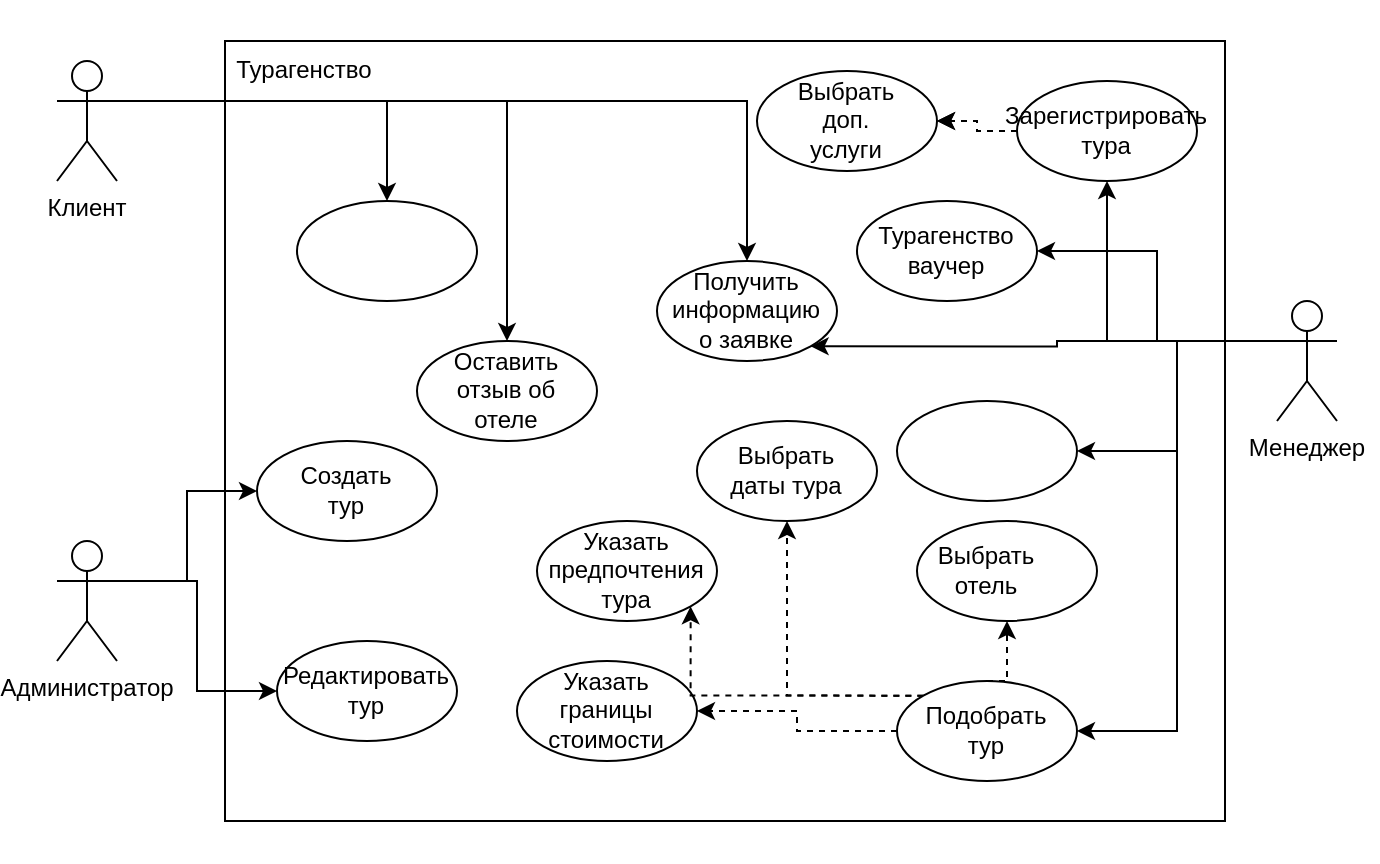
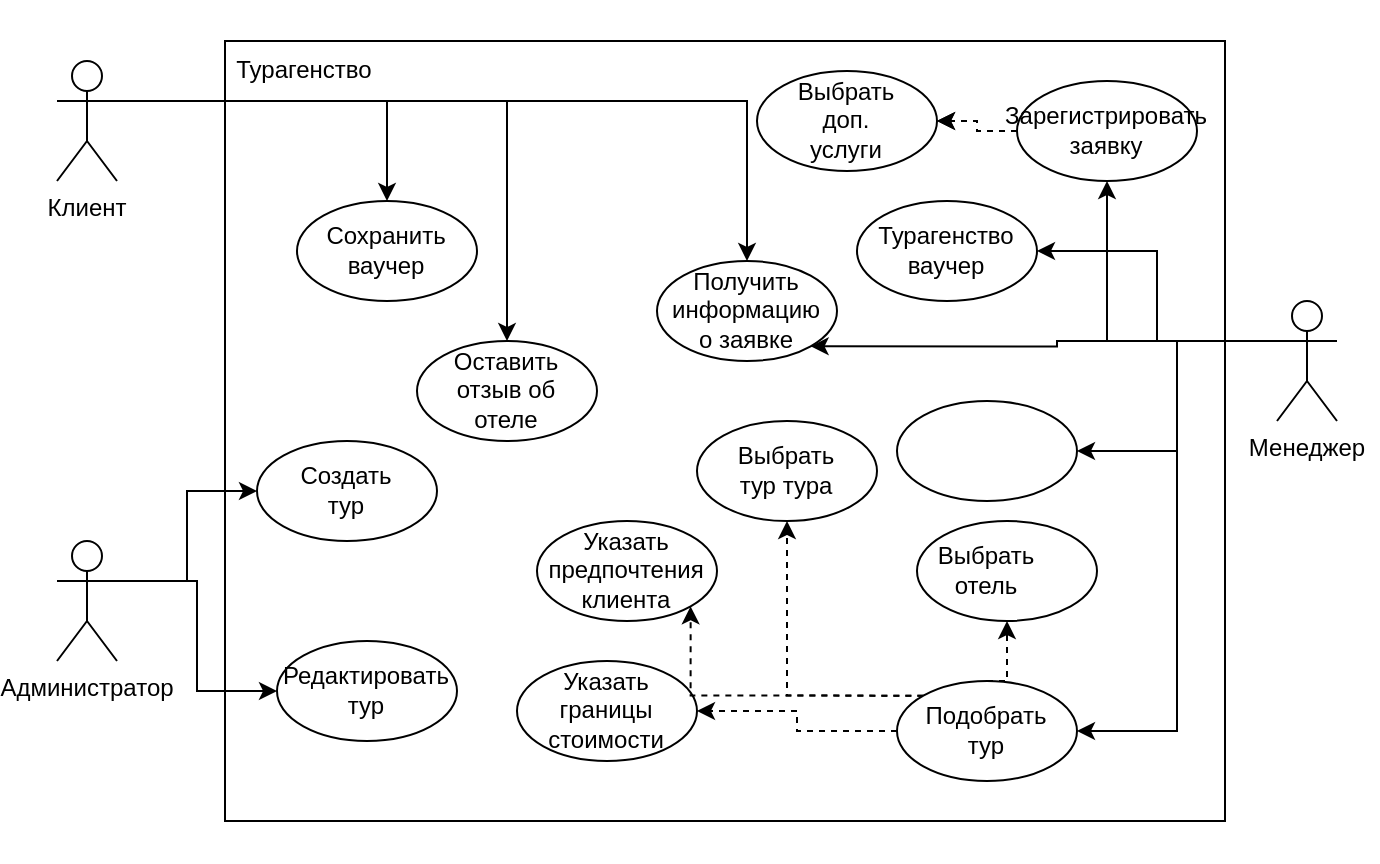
  <mxCell id="0" />
  <mxCell id="1" parent="0" />
  <mxCell id="2" style="edgeStyle=orthogonalEdgeStyle;rounded=0;orthogonalLoop=1;jettySize=auto;html=1;exitX=1;exitY=0.333;exitDx=0;exitDy=0;exitPerimeter=0;entryX=0;entryY=0.5;entryDx=0;entryDy=0;" edge="1" parent="1" source="4" target="27"><mxGeometry relative="1" as="geometry" /></mxCell>
  <mxCell id="3" style="edgeStyle=orthogonalEdgeStyle;rounded=0;orthogonalLoop=1;jettySize=auto;html=1;exitX=1;exitY=0.333;exitDx=0;exitDy=0;exitPerimeter=0;" edge="1" parent="1" source="4" target="25"><mxGeometry relative="1" as="geometry" /></mxCell>
  <mxCell id="4" value="Администратор" style="shape=umlActor;verticalLabelPosition=bottom;verticalAlign=top;html=1;" vertex="1" parent="1"><mxGeometry x="20" y="270" width="30" height="60" as="geometry" /></mxCell>
  <mxCell id="5" style="edgeStyle=orthogonalEdgeStyle;rounded=0;orthogonalLoop=1;jettySize=auto;html=1;exitX=0;exitY=0.333;exitDx=0;exitDy=0;exitPerimeter=0;entryX=1;entryY=1;entryDx=0;entryDy=0;" edge="1" parent="1" source="10" target="20"><mxGeometry relative="1" as="geometry" /></mxCell>
  <mxCell id="6" style="edgeStyle=orthogonalEdgeStyle;rounded=0;orthogonalLoop=1;jettySize=auto;html=1;exitX=0;exitY=0.333;exitDx=0;exitDy=0;exitPerimeter=0;" edge="1" parent="1" source="10" target="18"><mxGeometry relative="1" as="geometry" /></mxCell>
  <mxCell id="7" style="edgeStyle=orthogonalEdgeStyle;rounded=0;orthogonalLoop=1;jettySize=auto;html=1;exitX=0;exitY=0.333;exitDx=0;exitDy=0;exitPerimeter=0;entryX=0.5;entryY=1;entryDx=0;entryDy=0;" edge="1" parent="1" source="10" target="23"><mxGeometry relative="1" as="geometry" /></mxCell>
  <mxCell id="8" style="edgeStyle=orthogonalEdgeStyle;rounded=0;orthogonalLoop=1;jettySize=auto;html=1;exitX=0;exitY=0.333;exitDx=0;exitDy=0;exitPerimeter=0;entryX=1;entryY=0.5;entryDx=0;entryDy=0;" edge="1" parent="1" source="10" target="28"><mxGeometry relative="1" as="geometry" /></mxCell>
  <mxCell id="9" style="edgeStyle=orthogonalEdgeStyle;rounded=0;orthogonalLoop=1;jettySize=auto;html=1;exitX=0;exitY=0.333;exitDx=0;exitDy=0;exitPerimeter=0;entryX=1;entryY=0.5;entryDx=0;entryDy=0;" edge="1" parent="1" source="10" target="36"><mxGeometry relative="1" as="geometry" /></mxCell>
  <mxCell id="10" value="Менеджер" style="shape=umlActor;verticalLabelPosition=bottom;verticalAlign=top;html=1;" vertex="1" parent="1"><mxGeometry x="630" y="150" width="30" height="60" as="geometry" /></mxCell>
  <mxCell id="11" style="edgeStyle=orthogonalEdgeStyle;rounded=0;orthogonalLoop=1;jettySize=auto;html=1;exitX=1;exitY=0.333;exitDx=0;exitDy=0;exitPerimeter=0;entryX=0.5;entryY=0;entryDx=0;entryDy=0;spacingTop=0;" edge="1" parent="1" source="14" target="17"><mxGeometry relative="1" as="geometry" /></mxCell>
  <mxCell id="12" style="edgeStyle=orthogonalEdgeStyle;rounded=0;orthogonalLoop=1;jettySize=auto;html=1;exitX=1;exitY=0.333;exitDx=0;exitDy=0;exitPerimeter=0;" edge="1" parent="1" source="14" target="19"><mxGeometry relative="1" as="geometry" /></mxCell>
  <mxCell id="13" style="edgeStyle=orthogonalEdgeStyle;rounded=0;orthogonalLoop=1;jettySize=auto;html=1;exitX=1;exitY=0.333;exitDx=0;exitDy=0;exitPerimeter=0;" edge="1" parent="1" source="14" target="20"><mxGeometry relative="1" as="geometry" /></mxCell>
  <mxCell id="14" value="Клиент" style="shape=umlActor;verticalLabelPosition=bottom;verticalAlign=top;html=1;" vertex="1" parent="1"><mxGeometry x="20" y="30" width="30" height="60" as="geometry" /></mxCell>
  <mxCell id="15" value="" style="rounded=0;whiteSpace=wrap;html=1;spacingTop=0;spacing=0;spacingBottom=0;fillColor=none;" vertex="1" parent="1"><mxGeometry x="104" y="20" width="500" height="390" as="geometry" /></mxCell>
  <mxCell id="16" value="Турагенство" style="text;html=1;strokeColor=none;fillColor=none;align=center;verticalAlign=middle;whiteSpace=wrap;rounded=0;" vertex="1" parent="1"><mxGeometry x="104" y="20" width="80" height="30" as="geometry" /></mxCell>
  <mxCell id="17" value="" style="ellipse;whiteSpace=wrap;html=1;" vertex="1" parent="1"><mxGeometry x="140" y="100" width="90" height="50" as="geometry" /></mxCell>
  <mxCell id="18" value="" style="ellipse;whiteSpace=wrap;html=1;" vertex="1" parent="1"><mxGeometry x="420" y="100" width="90" height="50" as="geometry" /></mxCell>
  <mxCell id="19" value="" style="ellipse;whiteSpace=wrap;html=1;" vertex="1" parent="1"><mxGeometry x="200" y="170" width="90" height="50" as="geometry" /></mxCell>
  <mxCell id="20" value="" style="ellipse;whiteSpace=wrap;html=1;" vertex="1" parent="1"><mxGeometry x="320" y="130" width="90" height="50" as="geometry" /></mxCell>
  <mxCell id="21" value="" style="edgeStyle=orthogonalEdgeStyle;rounded=0;orthogonalLoop=1;jettySize=auto;html=1;dashed=1;" edge="1" parent="1" source="23" target="24"><mxGeometry relative="1" as="geometry" /></mxCell>
  <mxCell id="22" value="" style="edgeStyle=orthogonalEdgeStyle;rounded=0;orthogonalLoop=1;jettySize=auto;html=1;dashed=1;" edge="1" parent="1" source="23" target="24"><mxGeometry relative="1" as="geometry" /></mxCell>
  <mxCell id="23" value="" style="ellipse;whiteSpace=wrap;html=1;" vertex="1" parent="1"><mxGeometry x="500" y="40" width="90" height="50" as="geometry" /></mxCell>
  <mxCell id="24" value="" style="ellipse;whiteSpace=wrap;html=1;" vertex="1" parent="1"><mxGeometry x="370" y="35" width="90" height="50" as="geometry" /></mxCell>
  <mxCell id="25" value="" style="ellipse;whiteSpace=wrap;html=1;" vertex="1" parent="1"><mxGeometry x="130" y="320" width="90" height="50" as="geometry" /></mxCell>
  <mxCell id="26" value="" style="ellipse;whiteSpace=wrap;html=1;" vertex="1" parent="1"><mxGeometry x="340" y="210" width="90" height="50" as="geometry" /></mxCell>
  <mxCell id="27" value="" style="ellipse;whiteSpace=wrap;html=1;" vertex="1" parent="1"><mxGeometry x="120" y="220" width="90" height="50" as="geometry" /></mxCell>
  <mxCell id="28" value="" style="ellipse;whiteSpace=wrap;html=1;" vertex="1" parent="1"><mxGeometry x="440" y="200" width="90" height="50" as="geometry" /></mxCell>
  <mxCell id="29" value="" style="ellipse;whiteSpace=wrap;html=1;" vertex="1" parent="1"><mxGeometry x="260" y="260" width="90" height="50" as="geometry" /></mxCell>
  <mxCell id="30" value="" style="ellipse;whiteSpace=wrap;html=1;" vertex="1" parent="1"><mxGeometry x="450" y="260" width="90" height="50" as="geometry" /></mxCell>
  <mxCell id="31" value="" style="ellipse;whiteSpace=wrap;html=1;" vertex="1" parent="1"><mxGeometry x="250" y="330" width="90" height="50" as="geometry" /></mxCell>
  <mxCell id="32" style="edgeStyle=orthogonalEdgeStyle;rounded=0;orthogonalLoop=1;jettySize=auto;html=1;entryX=0.5;entryY=1;entryDx=0;entryDy=0;dashed=1;exitX=0.5;exitY=0;exitDx=0;exitDy=0;" edge="1" parent="1" source="36" target="30"><mxGeometry relative="1" as="geometry" /></mxCell>
  <mxCell id="33" style="edgeStyle=orthogonalEdgeStyle;rounded=0;orthogonalLoop=1;jettySize=auto;html=1;exitX=0;exitY=0.5;exitDx=0;exitDy=0;entryX=1;entryY=0.5;entryDx=0;entryDy=0;dashed=1;" edge="1" parent="1" source="36" target="31"><mxGeometry relative="1" as="geometry" /></mxCell>
  <mxCell id="34" style="edgeStyle=orthogonalEdgeStyle;rounded=0;orthogonalLoop=1;jettySize=auto;html=1;exitX=0;exitY=0;exitDx=0;exitDy=0;entryX=1;entryY=1;entryDx=0;entryDy=0;dashed=1;" edge="1" parent="1" source="36" target="29"><mxGeometry relative="1" as="geometry" /></mxCell>
  <mxCell id="35" style="edgeStyle=orthogonalEdgeStyle;rounded=0;orthogonalLoop=1;jettySize=auto;html=1;exitX=0;exitY=0;exitDx=0;exitDy=0;entryX=0.5;entryY=1;entryDx=0;entryDy=0;dashed=1;" edge="1" parent="1" source="36" target="26"><mxGeometry relative="1" as="geometry" /></mxCell>
  <mxCell id="36" value="" style="ellipse;whiteSpace=wrap;html=1;" vertex="1" parent="1"><mxGeometry x="440" y="340" width="90" height="50" as="geometry" /></mxCell>
  <mxCell id="37" value="Создать тур&lt;span style=&quot;color: rgba(0, 0, 0, 0); font-family: monospace; font-size: 0px; text-align: start;&quot;&gt;%3CmxGraphModel%3E%3Croot%3E%3CmxCell%20id%3D%220%22%2F%3E%3CmxCell%20id%3D%221%22%20parent%3D%220%22%2F%3E%3CmxCell%20id%3D%222%22%20value%3D%22%22%20style%3D%22ellipse%3BwhiteSpace%3Dwrap%3Bhtml%3D1%3B%22%20vertex%3D%221%22%20parent%3D%221%22%3E%3CmxGeometry%20x%3D%22260%22%20y%3D%22190%22%20width%3D%2290%22%20height%3D%2250%22%20as%3D%22geometry%22%2F%3E%3C%2FmxCell%3E%3C%2Froot%3E%3C%2FmxGraphModel%3E&lt;/span&gt;" style="text;html=1;strokeColor=none;fillColor=none;align=center;verticalAlign=middle;whiteSpace=wrap;rounded=0;" vertex="1" parent="1"><mxGeometry x="135" y="230" width="60" height="30" as="geometry" /></mxCell>
+ <mxCell id="38" value="Сохранить ваучер" style="text;html=1;strokeColor=none;fillColor=none;align=center;verticalAlign=middle;whiteSpace=wrap;rounded=0;" vertex="1" parent="1"><mxGeometry x="155" y="110" width="60" height="30" as="geometry" /></mxCell>
  <mxCell id="39" value="Редактировать тур" style="text;html=1;strokeColor=none;fillColor=none;align=center;verticalAlign=middle;whiteSpace=wrap;rounded=0;" vertex="1" parent="1"><mxGeometry x="145" y="330" width="60" height="30" as="geometry" /></mxCell>
  <mxCell id="40" value="Получить информацию о заявке" style="text;html=1;strokeColor=none;fillColor=none;align=center;verticalAlign=middle;whiteSpace=wrap;rounded=0;" vertex="1" parent="1"><mxGeometry x="335" y="140" width="60" height="30" as="geometry" /></mxCell>
  <mxCell id="41" value="Оставить отзыв об отеле" style="text;html=1;strokeColor=none;fillColor=none;align=center;verticalAlign=middle;whiteSpace=wrap;rounded=0;" vertex="1" parent="1"><mxGeometry x="215" y="180" width="60" height="30" as="geometry" /></mxCell>
  <mxCell id="42" value="Выбрать доп. услуги" style="text;html=1;strokeColor=none;fillColor=none;align=center;verticalAlign=middle;whiteSpace=wrap;rounded=0;" vertex="1" parent="1"><mxGeometry x="385" y="45" width="60" height="30" as="geometry" /></mxCell>
  <mxCell id="43" value="Турагенство ваучер" style="text;html=1;strokeColor=none;fillColor=none;align=center;verticalAlign=middle;whiteSpace=wrap;rounded=0;" vertex="1" parent="1"><mxGeometry x="435" y="110" width="60" height="30" as="geometry" /></mxCell>
- <mxCell id="44" value="Зарегистрировать тура" style="text;html=1;strokeColor=none;fillColor=none;align=center;verticalAlign=middle;whiteSpace=wrap;rounded=0;" vertex="1" parent="1"><mxGeometry x="515" y="50" width="60" height="30" as="geometry" /></mxCell>
+ <mxCell id="44" value="Зарегистрировать заявку" style="text;html=1;strokeColor=none;fillColor=none;align=center;verticalAlign=middle;whiteSpace=wrap;rounded=0;" vertex="1" parent="1"><mxGeometry x="515" y="50" width="60" height="30" as="geometry" /></mxCell>
  <mxCell id="45" value="Подобрать тур" style="text;html=1;strokeColor=none;fillColor=none;align=center;verticalAlign=middle;whiteSpace=wrap;rounded=0;" vertex="1" parent="1"><mxGeometry x="455" y="350" width="60" height="30" as="geometry" /></mxCell>
  <mxCell id="46" value="Указать границы стоимости" style="text;html=1;strokeColor=none;fillColor=none;align=center;verticalAlign=middle;whiteSpace=wrap;rounded=0;" vertex="1" parent="1"><mxGeometry x="265" y="340" width="60" height="30" as="geometry" /></mxCell>
- <mxCell id="47" value="Указать предпочтения тура" style="text;html=1;strokeColor=none;fillColor=none;align=center;verticalAlign=middle;whiteSpace=wrap;rounded=0;" vertex="1" parent="1"><mxGeometry x="275" y="270" width="60" height="30" as="geometry" /></mxCell>
- <mxCell id="48" value="Выбрать даты тура" style="text;html=1;strokeColor=none;fillColor=none;align=center;verticalAlign=middle;whiteSpace=wrap;rounded=0;" vertex="1" parent="1"><mxGeometry x="355" y="220" width="60" height="30" as="geometry" /></mxCell>
+ <mxCell id="47" value="Указать предпочтения клиента" style="text;html=1;strokeColor=none;fillColor=none;align=center;verticalAlign=middle;whiteSpace=wrap;rounded=0;" vertex="1" parent="1"><mxGeometry x="275" y="270" width="60" height="30" as="geometry" /></mxCell>
+ <mxCell id="48" value="Выбрать тур тура" style="text;html=1;strokeColor=none;fillColor=none;align=center;verticalAlign=middle;whiteSpace=wrap;rounded=0;" vertex="1" parent="1"><mxGeometry x="355" y="220" width="60" height="30" as="geometry" /></mxCell>
  <mxCell id="49" value="Выбрать отель" style="text;html=1;strokeColor=none;fillColor=none;align=center;verticalAlign=middle;whiteSpace=wrap;rounded=0;" vertex="1" parent="1"><mxGeometry x="455" y="270" width="60" height="30" as="geometry" /></mxCell>
